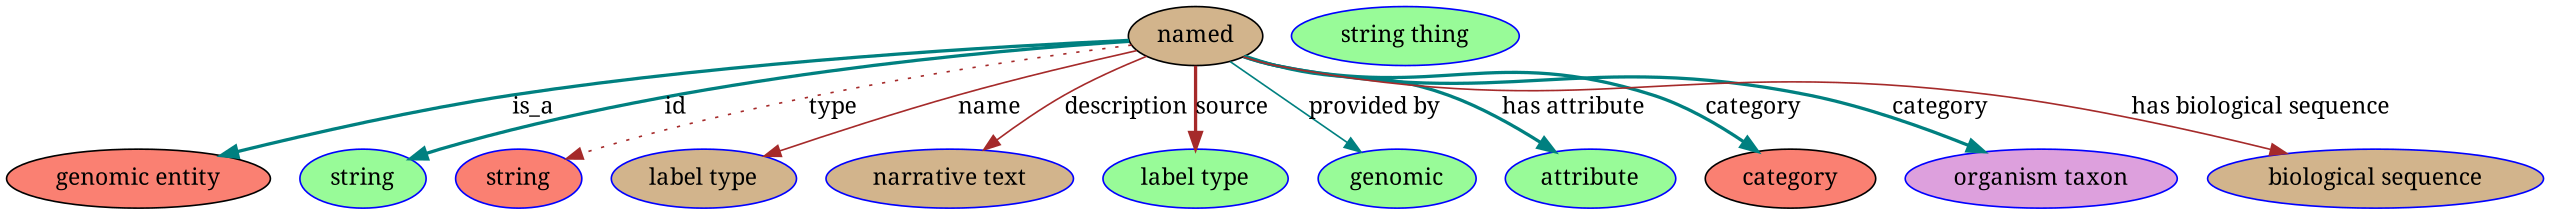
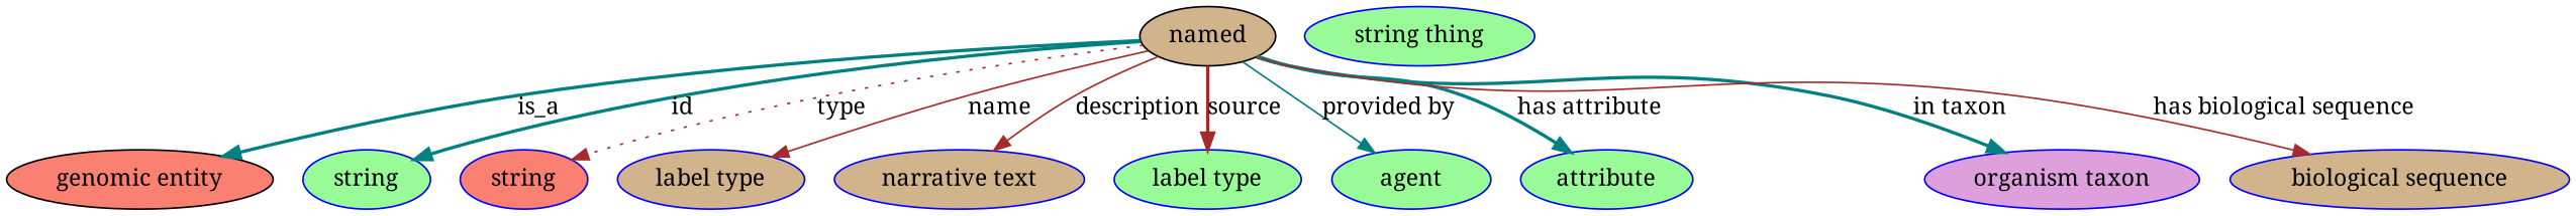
  digraph {
    fontname="Noto Serif"
    node [fillcolor=palegreen fontname="Noto Serif" style=filled color=blue]
    edge [color=teal fontname="Noto Serif" style=bold]
    n1 [fillcolor=tan height=0.5 label=named width=0.9027 color=""]
    "genomic entity" [fillcolor=salmon height=0.5 width=2.2387 color=""]
    n3 [height=0.5 label=string width=1.0652]
    n4 [fillcolor=salmon height=0.5 label=string width=1.0652]
    n5 [fillcolor=tan height=0.5 label="label type" width=1.5707]
    n6 [fillcolor=tan height=0.5 label="narrative text" width=2.0943]
    n7 [height=0.5 label="label type" width=1.5707]
-   n8 [height=0.5 label=genomic width=1.0291]
+   n8 [height=0.5 label=agent width=1.0291]
    n9 [height=0.5 label=attribute width=1.4443]
-   category [fillcolor=salmon height=0.5 width=1.4443 color=""]
    n11 [fillcolor=plum height=0.5 label="organism taxon" width=2.3109]
    n12 [fillcolor=tan height=0.5 label="biological sequence" width=2.8525]
    n13 [height=0.5 label="string thing" width=1.9318]
    n1 -> "genomic entity" [label=is_a]
    n1 -> n3 [label=id]
    n1 -> n4 [color=brown label=type style=dotted]
    n1 -> n5 [color=brown label=name style=solid]
    n1 -> n6 [color=brown label=description style=solid]
    n1 -> n7 [color=brown label=source]
    n1 -> n8 [label="provided by" style=solid]
    n1 -> n9 [label="has attribute"]
-   n1 -> category [label=category]
-   n1 -> n11 [label=category]
+   n1 -> n11 [label="in taxon"]
    n1 -> n12 [color=brown label="has biological sequence" style=solid]
  }
